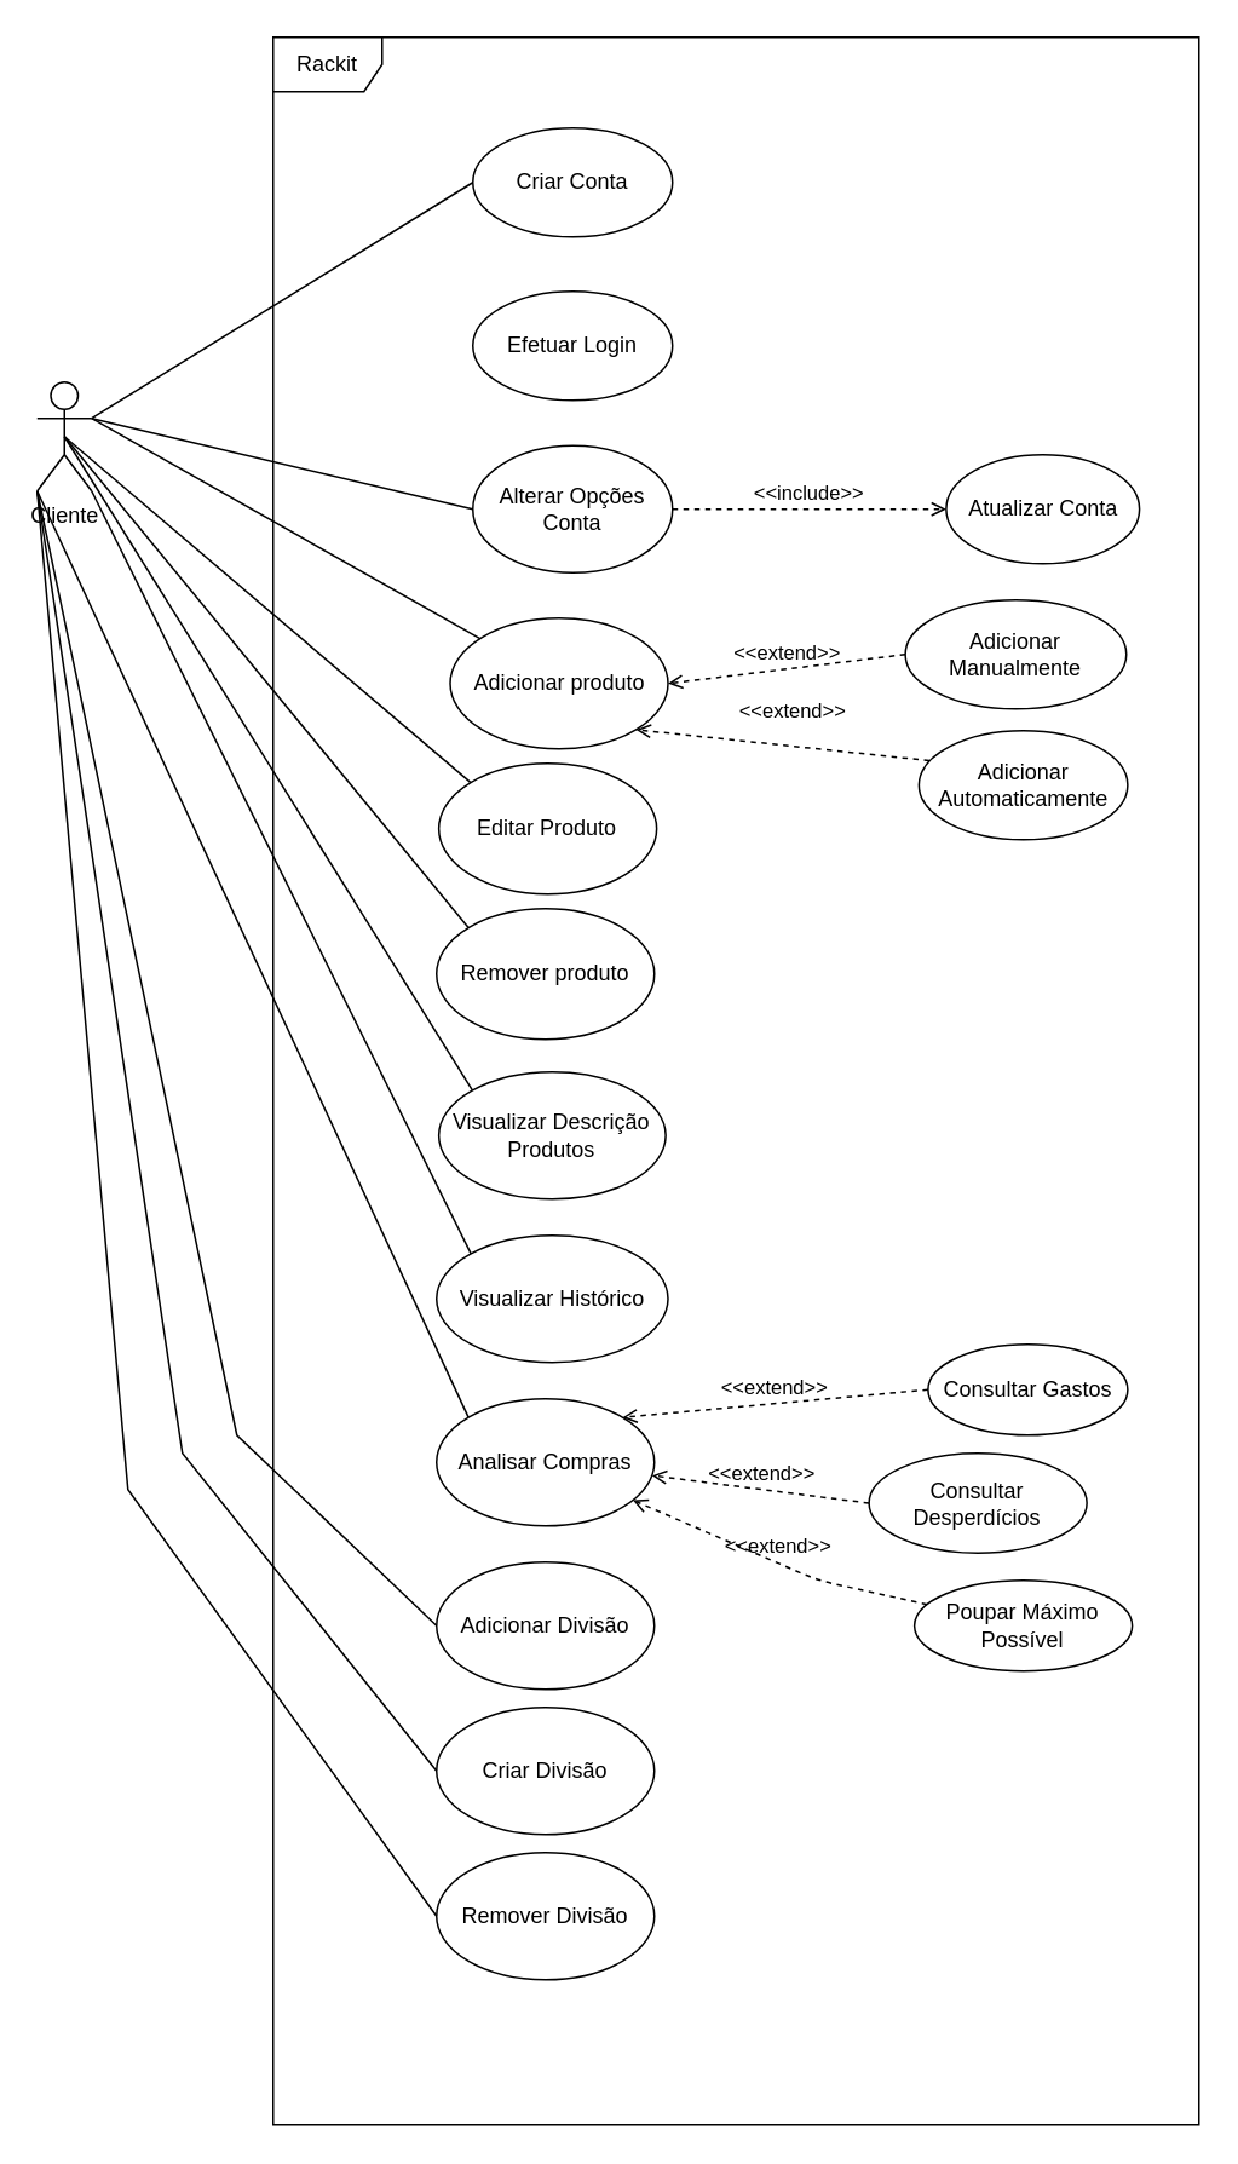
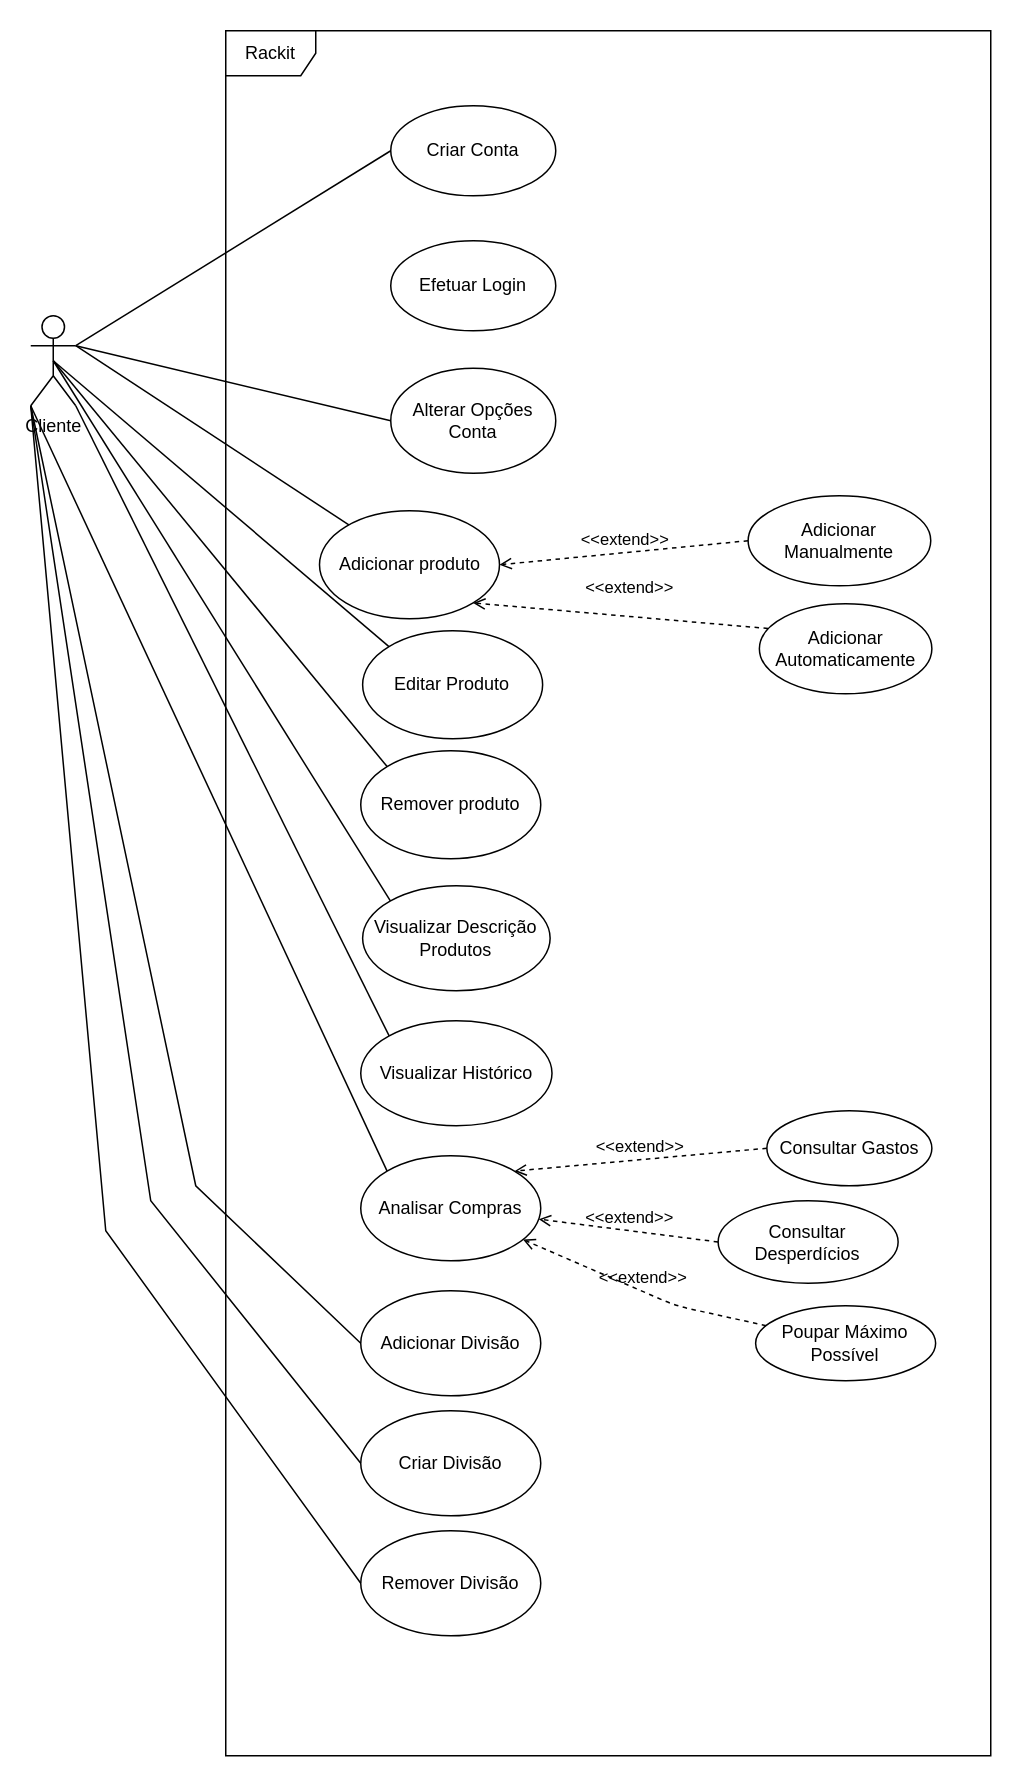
  <mxCell id="0" />
  <mxCell id="1" parent="0" />
  <mxCell id="2" value="Rackit" style="shape=umlFrame;whiteSpace=wrap;html=1;" parent="1" vertex="1"><mxGeometry x="150" y="20" width="510" height="1150" as="geometry" /></mxCell>
  <mxCell id="3" value="Cliente" style="shape=umlActor;verticalLabelPosition=bottom;verticalAlign=top;html=1;outlineConnect=0;" parent="1" vertex="1"><mxGeometry x="20" y="210" width="30" height="60" as="geometry" /></mxCell>
  <mxCell id="4" value="Criar Conta" style="ellipse;whiteSpace=wrap;html=1;" parent="1" vertex="1"><mxGeometry x="260" y="70" width="110" height="60" as="geometry" /></mxCell>
  <mxCell id="5" value="Efetuar Login" style="ellipse;whiteSpace=wrap;html=1;" parent="1" vertex="1"><mxGeometry x="260" y="160" width="110" height="60" as="geometry" /></mxCell>
- <mxCell id="6" value="Adicionar produto" style="ellipse;whiteSpace=wrap;html=1;" parent="1" vertex="1"><mxGeometry x="247.5" y="340" width="120" height="72" as="geometry" /></mxCell>
+ <mxCell id="6" value="Adicionar produto" style="ellipse;whiteSpace=wrap;html=1;" parent="1" vertex="1"><mxGeometry x="212.5" y="340" width="120" height="72" as="geometry" /></mxCell>
  <mxCell id="7" value="&amp;lt;&amp;lt;extend&amp;gt;&amp;gt;" style="html=1;verticalAlign=bottom;labelBackgroundColor=none;endArrow=open;endFill=0;dashed=1;entryX=1;entryY=0.5;entryDx=0;entryDy=0;exitX=0;exitY=0.5;exitDx=0;exitDy=0;" parent="1" source="8" target="6" edge="1"><mxGeometry width="160" relative="1" as="geometry"><mxPoint x="290" y="412" as="sourcePoint" /><mxPoint x="450" y="412" as="targetPoint" /></mxGeometry></mxCell>
  <mxCell id="8" value="Adicionar Manualmente" style="ellipse;whiteSpace=wrap;html=1;" parent="1" vertex="1"><mxGeometry x="498.25" y="330" width="121.75" height="60" as="geometry" /></mxCell>
  <mxCell id="9" value="Adicionar Automaticamente" style="ellipse;whiteSpace=wrap;html=1;" parent="1" vertex="1"><mxGeometry x="505.75" y="402" width="115" height="60" as="geometry" /></mxCell>
  <mxCell id="10" value="&amp;lt;&amp;lt;extend&amp;gt;&amp;gt;" style="html=1;verticalAlign=bottom;labelBackgroundColor=none;endArrow=open;endFill=0;dashed=1;entryX=1;entryY=1;entryDx=0;entryDy=0;exitX=0.05;exitY=0.275;exitDx=0;exitDy=0;exitPerimeter=0;" parent="1" source="9" target="6" edge="1"><mxGeometry x="-0.052" y="-10" width="160" relative="1" as="geometry"><mxPoint x="430" y="382" as="sourcePoint" /><mxPoint x="360" y="382" as="targetPoint" /><mxPoint as="offset" /></mxGeometry></mxCell>
  <mxCell id="11" value="Visualizar Descrição Produtos" style="ellipse;whiteSpace=wrap;html=1;" parent="1" vertex="1"><mxGeometry x="241.25" y="590" width="125" height="70" as="geometry" /></mxCell>
  <mxCell id="12" value="Visualizar Histórico" style="ellipse;whiteSpace=wrap;html=1;" parent="1" vertex="1"><mxGeometry x="240" y="680" width="127.5" height="70" as="geometry" /></mxCell>
  <mxCell id="13" value="Analisar Compras" style="ellipse;whiteSpace=wrap;html=1;" parent="1" vertex="1"><mxGeometry x="240" y="770" width="120" height="70" as="geometry" /></mxCell>
  <mxCell id="14" value="Consultar Gastos" style="ellipse;whiteSpace=wrap;html=1;" parent="1" vertex="1"><mxGeometry x="510.75" y="740" width="110" height="50" as="geometry" /></mxCell>
  <mxCell id="15" value="Consultar Desperdícios" style="ellipse;whiteSpace=wrap;html=1;" parent="1" vertex="1"><mxGeometry x="478.25" y="800" width="120" height="55" as="geometry" /></mxCell>
  <mxCell id="16" value="Poupar Máximo Possível" style="ellipse;whiteSpace=wrap;html=1;" parent="1" vertex="1"><mxGeometry x="503.25" y="870" width="120" height="50" as="geometry" /></mxCell>
  <mxCell id="17" value="&amp;lt;&amp;lt;extend&amp;gt;&amp;gt;" style="html=1;verticalAlign=bottom;labelBackgroundColor=none;endArrow=open;endFill=0;dashed=1;entryX=1;entryY=0;entryDx=0;entryDy=0;exitX=0;exitY=0.5;exitDx=0;exitDy=0;" parent="1" source="14" target="13" edge="1"><mxGeometry width="160" relative="1" as="geometry"><mxPoint x="480" y="800" as="sourcePoint" /><mxPoint x="327.176" y="1000.251" as="targetPoint" /></mxGeometry></mxCell>
  <mxCell id="18" value="&amp;lt;&amp;lt;extend&amp;gt;&amp;gt;" style="html=1;verticalAlign=bottom;labelBackgroundColor=none;endArrow=open;endFill=0;dashed=1;exitX=0;exitY=0.5;exitDx=0;exitDy=0;" parent="1" source="15" target="13" edge="1"><mxGeometry width="160" relative="1" as="geometry"><mxPoint x="534.186" y="868.234" as="sourcePoint" /><mxPoint x="327.176" y="1049.749" as="targetPoint" /></mxGeometry></mxCell>
  <mxCell id="19" value="&amp;lt;&amp;lt;extend&amp;gt;&amp;gt;" style="html=1;verticalAlign=bottom;labelBackgroundColor=none;endArrow=open;endFill=0;dashed=1;" parent="1" source="16" target="13" edge="1"><mxGeometry width="160" relative="1" as="geometry"><mxPoint x="274.75" y="910" as="sourcePoint" /><mxPoint x="300.71" y="1059.02" as="targetPoint" /><Array as="points"><mxPoint x="450" y="870" /></Array></mxGeometry></mxCell>
- <mxCell id="20" value="Atualizar Conta" style="ellipse;whiteSpace=wrap;html=1;" parent="1" vertex="1"><mxGeometry x="520.75" y="250" width="106.5" height="60" as="geometry" /></mxCell>
  <mxCell id="21" value="Alterar Opções Conta" style="ellipse;whiteSpace=wrap;html=1;" parent="1" vertex="1"><mxGeometry x="260" y="245" width="110" height="70" as="geometry" /></mxCell>
  <mxCell id="22" value="" style="edgeStyle=none;html=1;endArrow=none;verticalAlign=bottom;rounded=0;exitX=1;exitY=0.333;exitDx=0;exitDy=0;exitPerimeter=0;entryX=0;entryY=0.5;entryDx=0;entryDy=0;" parent="1" source="3" target="4" edge="1"><mxGeometry width="160" relative="1" as="geometry"><mxPoint x="310" y="350" as="sourcePoint" /><mxPoint x="470" y="350" as="targetPoint" /></mxGeometry></mxCell>
  <mxCell id="23" value="" style="edgeStyle=none;html=1;endArrow=none;verticalAlign=bottom;rounded=0;exitX=1;exitY=0.333;exitDx=0;exitDy=0;exitPerimeter=0;entryX=0;entryY=0.5;entryDx=0;entryDy=0;" parent="1" source="3" target="21" edge="1"><mxGeometry width="160" relative="1" as="geometry"><mxPoint x="60" y="240" as="sourcePoint" /><mxPoint x="260" y="110" as="targetPoint" /></mxGeometry></mxCell>
  <mxCell id="24" value="" style="edgeStyle=none;html=1;endArrow=none;verticalAlign=bottom;rounded=0;exitX=1;exitY=0.333;exitDx=0;exitDy=0;exitPerimeter=0;" parent="1" source="3" target="6" edge="1"><mxGeometry width="160" relative="1" as="geometry"><mxPoint x="80" y="260" as="sourcePoint" /><mxPoint x="280" y="130" as="targetPoint" /></mxGeometry></mxCell>
  <mxCell id="25" value="" style="edgeStyle=none;html=1;endArrow=none;verticalAlign=bottom;rounded=0;exitX=0.5;exitY=0.5;exitDx=0;exitDy=0;exitPerimeter=0;entryX=0;entryY=0;entryDx=0;entryDy=0;" parent="1" source="3" target="11" edge="1"><mxGeometry width="160" relative="1" as="geometry"><mxPoint x="90" y="270" as="sourcePoint" /><mxPoint x="290" y="140" as="targetPoint" /></mxGeometry></mxCell>
  <mxCell id="26" value="" style="edgeStyle=none;html=1;endArrow=none;verticalAlign=bottom;rounded=0;exitX=1;exitY=1;exitDx=0;exitDy=0;exitPerimeter=0;entryX=0;entryY=0;entryDx=0;entryDy=0;" parent="1" source="3" target="12" edge="1"><mxGeometry width="160" relative="1" as="geometry"><mxPoint x="100" y="280" as="sourcePoint" /><mxPoint x="300" y="150" as="targetPoint" /></mxGeometry></mxCell>
  <mxCell id="27" value="" style="edgeStyle=none;html=1;endArrow=none;verticalAlign=bottom;rounded=0;exitX=0;exitY=1;exitDx=0;exitDy=0;exitPerimeter=0;entryX=0;entryY=0;entryDx=0;entryDy=0;" parent="1" source="3" target="13" edge="1"><mxGeometry width="160" relative="1" as="geometry"><mxPoint x="110" y="290" as="sourcePoint" /><mxPoint x="310" y="160" as="targetPoint" /></mxGeometry></mxCell>
  <mxCell id="28" value="Editar Produto" style="ellipse;whiteSpace=wrap;html=1;" parent="1" vertex="1"><mxGeometry x="241.25" y="420" width="120" height="72" as="geometry" /></mxCell>
  <mxCell id="29" value="Remover produto" style="ellipse;whiteSpace=wrap;html=1;" parent="1" vertex="1"><mxGeometry x="240" y="500" width="120" height="72" as="geometry" /></mxCell>
  <mxCell id="30" value="" style="edgeStyle=none;html=1;endArrow=none;verticalAlign=bottom;rounded=0;exitX=0.5;exitY=0.5;exitDx=0;exitDy=0;exitPerimeter=0;entryX=0;entryY=0;entryDx=0;entryDy=0;" parent="1" source="3" target="28" edge="1"><mxGeometry width="160" relative="1" as="geometry"><mxPoint x="70" y="250" as="sourcePoint" /><mxPoint x="283.931" y="371.249" as="targetPoint" /></mxGeometry></mxCell>
  <mxCell id="31" value="" style="edgeStyle=none;html=1;endArrow=none;verticalAlign=bottom;rounded=0;exitX=0.5;exitY=0.5;exitDx=0;exitDy=0;exitPerimeter=0;entryX=0;entryY=0;entryDx=0;entryDy=0;" parent="1" source="3" target="29" edge="1"><mxGeometry width="160" relative="1" as="geometry"><mxPoint x="80" y="260" as="sourcePoint" /><mxPoint x="293.931" y="381.249" as="targetPoint" /></mxGeometry></mxCell>
  <mxCell id="32" value="Remover Divisão" style="ellipse;whiteSpace=wrap;html=1;" parent="1" vertex="1"><mxGeometry x="240" y="1020" width="120" height="70" as="geometry" /></mxCell>
  <mxCell id="33" value="Criar Divisão" style="ellipse;whiteSpace=wrap;html=1;" parent="1" vertex="1"><mxGeometry x="240" y="940" width="120" height="70" as="geometry" /></mxCell>
  <mxCell id="34" value="Adicionar Divisão" style="ellipse;whiteSpace=wrap;html=1;" parent="1" vertex="1"><mxGeometry x="240" y="860" width="120" height="70" as="geometry" /></mxCell>
  <mxCell id="35" value="" style="edgeStyle=none;html=1;endArrow=none;verticalAlign=bottom;rounded=0;exitX=0;exitY=1;exitDx=0;exitDy=0;exitPerimeter=0;entryX=0;entryY=0.5;entryDx=0;entryDy=0;" parent="1" source="3" target="33" edge="1"><mxGeometry width="160" relative="1" as="geometry"><mxPoint x="30" y="280" as="sourcePoint" /><mxPoint x="271.324" y="810.251" as="targetPoint" /><Array as="points"><mxPoint x="100" y="800" /></Array></mxGeometry></mxCell>
  <mxCell id="36" value="" style="edgeStyle=none;html=1;endArrow=none;verticalAlign=bottom;rounded=0;exitX=0;exitY=1;exitDx=0;exitDy=0;exitPerimeter=0;entryX=0;entryY=0.5;entryDx=0;entryDy=0;" parent="1" source="3" target="34" edge="1"><mxGeometry width="160" relative="1" as="geometry"><mxPoint x="40" y="290" as="sourcePoint" /><mxPoint x="281.324" y="820.251" as="targetPoint" /><Array as="points"><mxPoint x="130" y="790" /></Array></mxGeometry></mxCell>
  <mxCell id="37" value="" style="edgeStyle=none;html=1;endArrow=none;verticalAlign=bottom;rounded=0;exitX=0;exitY=1;exitDx=0;exitDy=0;exitPerimeter=0;entryX=0;entryY=0.5;entryDx=0;entryDy=0;" parent="1" source="3" target="32" edge="1"><mxGeometry width="160" relative="1" as="geometry"><mxPoint x="30" y="280" as="sourcePoint" /><mxPoint x="271.324" y="810.251" as="targetPoint" /><Array as="points"><mxPoint x="70" y="820" /></Array></mxGeometry></mxCell>
- <mxCell id="38" value="&amp;lt;&amp;lt;include&amp;gt;&amp;gt;" style="html=1;verticalAlign=bottom;labelBackgroundColor=none;endArrow=open;endFill=0;dashed=1;rounded=0;edgeStyle=orthogonalEdgeStyle;exitX=1;exitY=0.5;exitDx=0;exitDy=0;entryX=0;entryY=0.5;entryDx=0;entryDy=0;" edge="1" parent="1" source="21" target="20"><mxGeometry width="160" relative="1" as="geometry"><mxPoint x="310" y="350" as="sourcePoint" /><mxPoint x="470" y="350" as="targetPoint" /></mxGeometry></mxCell>
